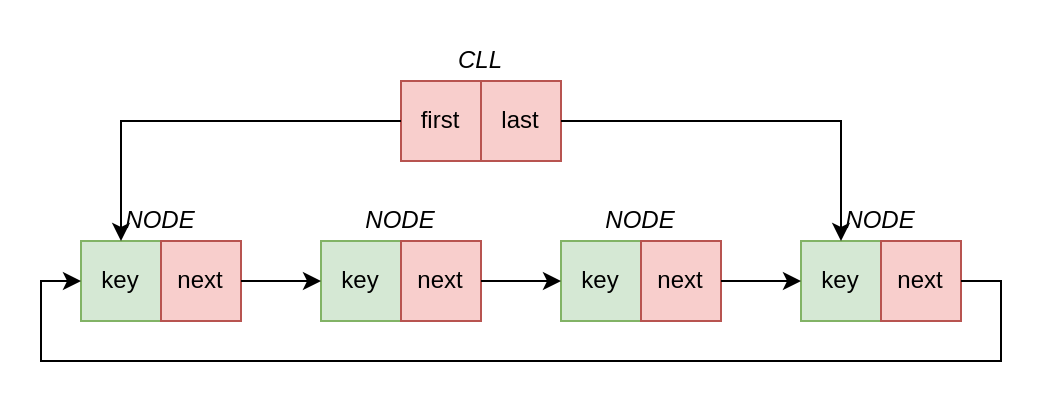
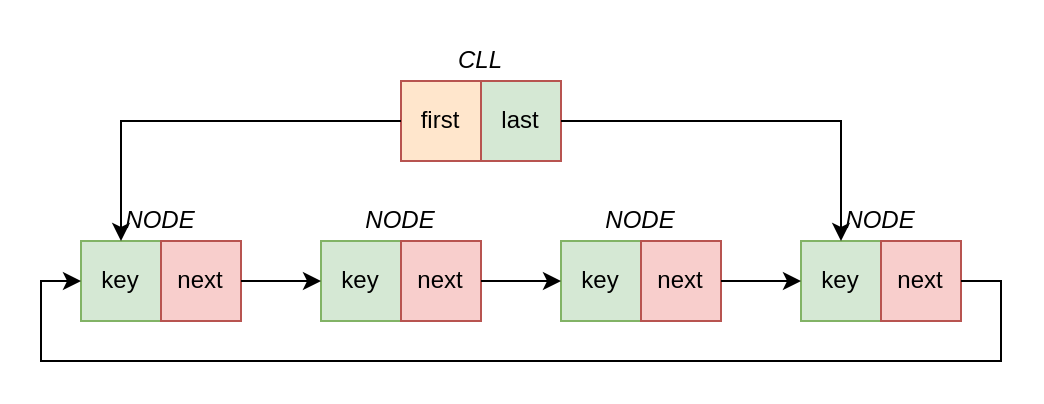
  <mxCell id="0" />
  <mxCell id="1" parent="0" />
  <mxCell id="2" value="" style="group" parent="1" vertex="1" connectable="0"><mxGeometry x="40" y="120" width="80" height="40" as="geometry" /></mxCell>
  <mxCell id="3" value="key" style="whiteSpace=wrap;html=1;aspect=fixed;fillColor=#d5e8d4;strokeColor=#82b366;" parent="2" vertex="1"><mxGeometry width="40" height="40" as="geometry" /></mxCell>
  <mxCell id="4" value="next" style="whiteSpace=wrap;html=1;aspect=fixed;fillColor=#f8cecc;strokeColor=#b85450;" parent="2" vertex="1"><mxGeometry x="40" width="40" height="40" as="geometry" /></mxCell>
  <mxCell id="5" value="" style="group" parent="1" vertex="1" connectable="0"><mxGeometry x="160" y="120" width="80" height="40" as="geometry" /></mxCell>
  <mxCell id="6" value="key" style="whiteSpace=wrap;html=1;aspect=fixed;fillColor=#d5e8d4;strokeColor=#82b366;" parent="5" vertex="1"><mxGeometry width="40" height="40" as="geometry" /></mxCell>
  <mxCell id="7" value="next" style="whiteSpace=wrap;html=1;aspect=fixed;fillColor=#f8cecc;strokeColor=#b85450;" parent="5" vertex="1"><mxGeometry x="40" width="40" height="40" as="geometry" /></mxCell>
  <mxCell id="8" value="" style="group" parent="1" vertex="1" connectable="0"><mxGeometry x="280" y="120" width="80" height="40" as="geometry" /></mxCell>
  <mxCell id="9" value="key" style="whiteSpace=wrap;html=1;aspect=fixed;fillColor=#d5e8d4;strokeColor=#82b366;" parent="8" vertex="1"><mxGeometry width="40" height="40" as="geometry" /></mxCell>
  <mxCell id="10" value="next" style="whiteSpace=wrap;html=1;aspect=fixed;fillColor=#f8cecc;strokeColor=#b85450;" parent="8" vertex="1"><mxGeometry x="40" width="40" height="40" as="geometry" /></mxCell>
  <mxCell id="11" value="" style="group" parent="1" vertex="1" connectable="0"><mxGeometry x="400" y="120" width="80" height="40" as="geometry" /></mxCell>
  <mxCell id="12" value="key" style="whiteSpace=wrap;html=1;aspect=fixed;fillColor=#d5e8d4;strokeColor=#82b366;" parent="11" vertex="1"><mxGeometry width="40" height="40" as="geometry" /></mxCell>
  <mxCell id="13" value="next" style="whiteSpace=wrap;html=1;aspect=fixed;fillColor=#f8cecc;strokeColor=#b85450;" parent="11" vertex="1"><mxGeometry x="40" width="40" height="40" as="geometry" /></mxCell>
  <mxCell id="14" value="" style="group" parent="1" vertex="1" connectable="0"><mxGeometry x="200" y="40" width="80" height="40" as="geometry" /></mxCell>
- <mxCell id="15" value="first" style="whiteSpace=wrap;html=1;aspect=fixed;fillColor=#f8cecc;strokeColor=#b85450;" parent="14" vertex="1"><mxGeometry width="40" height="40" as="geometry" /></mxCell>
- <mxCell id="16" value="last" style="whiteSpace=wrap;html=1;aspect=fixed;fillColor=#f8cecc;strokeColor=#b85450;" parent="14" vertex="1"><mxGeometry x="40" width="40" height="40" as="geometry" /></mxCell>
+ <mxCell id="15" value="first" style="whiteSpace=wrap;html=1;aspect=fixed;fillColor=#ffe6cc;strokeColor=#b85450;" parent="14" vertex="1"><mxGeometry width="40" height="40" as="geometry" /></mxCell>
+ <mxCell id="16" value="last" style="whiteSpace=wrap;html=1;aspect=fixed;fillColor=#d5e8d4;strokeColor=#b85450;" parent="14" vertex="1"><mxGeometry x="40" width="40" height="40" as="geometry" /></mxCell>
  <mxCell id="17" style="edgeStyle=orthogonalEdgeStyle;rounded=0;orthogonalLoop=1;jettySize=auto;html=1;exitX=1;exitY=0.5;exitDx=0;exitDy=0;entryX=0;entryY=0.5;entryDx=0;entryDy=0;" parent="1" source="4" target="6" edge="1"><mxGeometry relative="1" as="geometry" /></mxCell>
  <mxCell id="18" style="edgeStyle=orthogonalEdgeStyle;rounded=0;orthogonalLoop=1;jettySize=auto;html=1;exitX=1;exitY=0.5;exitDx=0;exitDy=0;entryX=0;entryY=0.5;entryDx=0;entryDy=0;" parent="1" source="7" target="9" edge="1"><mxGeometry relative="1" as="geometry" /></mxCell>
  <mxCell id="19" style="edgeStyle=orthogonalEdgeStyle;rounded=0;orthogonalLoop=1;jettySize=auto;html=1;exitX=1;exitY=0.5;exitDx=0;exitDy=0;entryX=0;entryY=0.5;entryDx=0;entryDy=0;" parent="1" source="10" target="12" edge="1"><mxGeometry relative="1" as="geometry" /></mxCell>
  <mxCell id="20" style="edgeStyle=orthogonalEdgeStyle;rounded=0;orthogonalLoop=1;jettySize=auto;html=1;exitX=1;exitY=0.5;exitDx=0;exitDy=0;entryX=0;entryY=0.5;entryDx=0;entryDy=0;" parent="1" source="13" target="3" edge="1"><mxGeometry relative="1" as="geometry"><mxPoint x="510" y="190" as="targetPoint" /><Array as="points"><mxPoint x="500" y="140" /><mxPoint x="500" y="180" /><mxPoint x="20" y="180" /><mxPoint x="20" y="140" /></Array></mxGeometry></mxCell>
  <mxCell id="21" style="edgeStyle=orthogonalEdgeStyle;rounded=0;orthogonalLoop=1;jettySize=auto;html=1;exitX=0;exitY=0.5;exitDx=0;exitDy=0;entryX=0.5;entryY=0;entryDx=0;entryDy=0;" parent="1" source="15" target="3" edge="1"><mxGeometry relative="1" as="geometry" /></mxCell>
  <mxCell id="22" style="edgeStyle=orthogonalEdgeStyle;rounded=0;orthogonalLoop=1;jettySize=auto;html=1;exitX=1;exitY=0.5;exitDx=0;exitDy=0;entryX=0.5;entryY=0;entryDx=0;entryDy=0;" parent="1" source="16" target="12" edge="1"><mxGeometry relative="1" as="geometry" /></mxCell>
  <mxCell id="23" value="&lt;i&gt;CLL&lt;/i&gt;" style="text;html=1;strokeColor=none;fillColor=none;align=center;verticalAlign=middle;whiteSpace=wrap;rounded=0;" parent="1" vertex="1"><mxGeometry x="210" y="20" width="60" height="20" as="geometry" /></mxCell>
  <mxCell id="24" value="&lt;i&gt;NODE&lt;/i&gt;" style="text;html=1;strokeColor=none;fillColor=none;align=center;verticalAlign=middle;whiteSpace=wrap;rounded=0;" parent="1" vertex="1"><mxGeometry x="50" y="100" width="60" height="20" as="geometry" /></mxCell>
  <mxCell id="25" value="&lt;i&gt;NODE&lt;/i&gt;" style="text;html=1;strokeColor=none;fillColor=none;align=center;verticalAlign=middle;whiteSpace=wrap;rounded=0;" parent="1" vertex="1"><mxGeometry x="170" y="100" width="60" height="20" as="geometry" /></mxCell>
  <mxCell id="26" value="&lt;i&gt;NODE&lt;/i&gt;" style="text;html=1;strokeColor=none;fillColor=none;align=center;verticalAlign=middle;whiteSpace=wrap;rounded=0;" parent="1" vertex="1"><mxGeometry x="290" y="100" width="60" height="20" as="geometry" /></mxCell>
  <mxCell id="27" value="&lt;i&gt;NODE&lt;/i&gt;" style="text;html=1;strokeColor=none;fillColor=none;align=center;verticalAlign=middle;whiteSpace=wrap;rounded=0;" parent="1" vertex="1"><mxGeometry x="410" y="100" width="60" height="20" as="geometry" /></mxCell>
